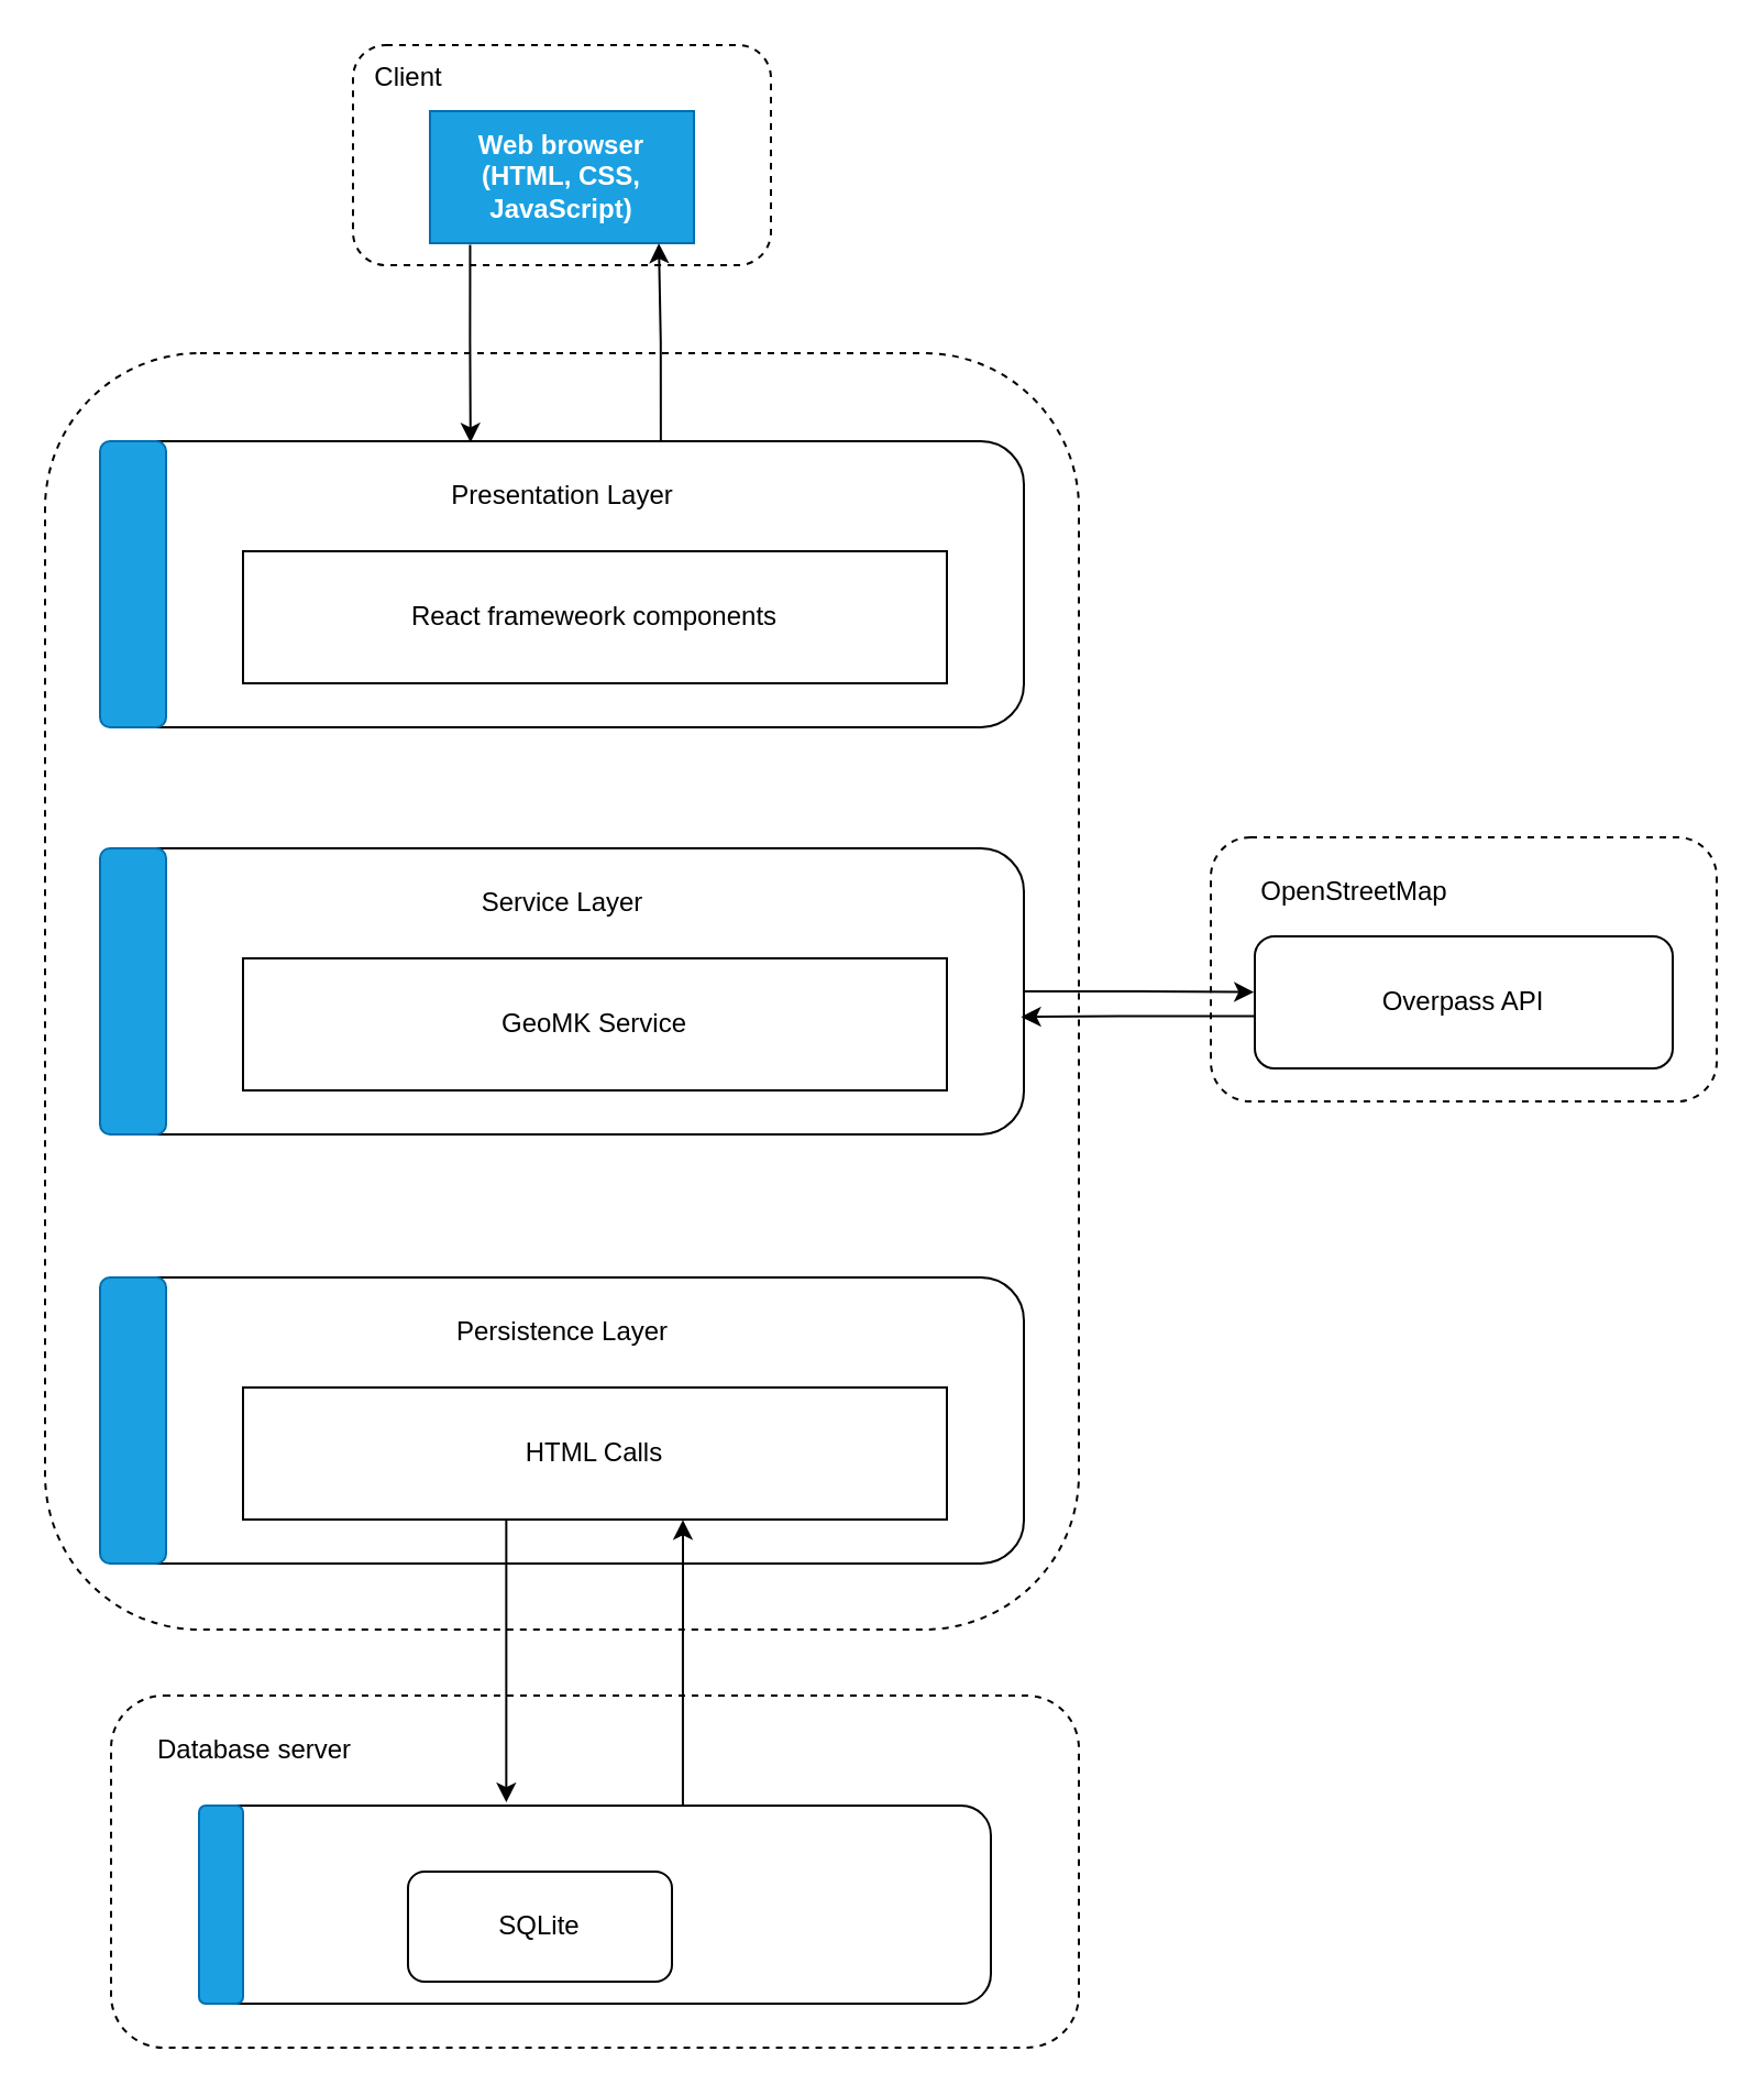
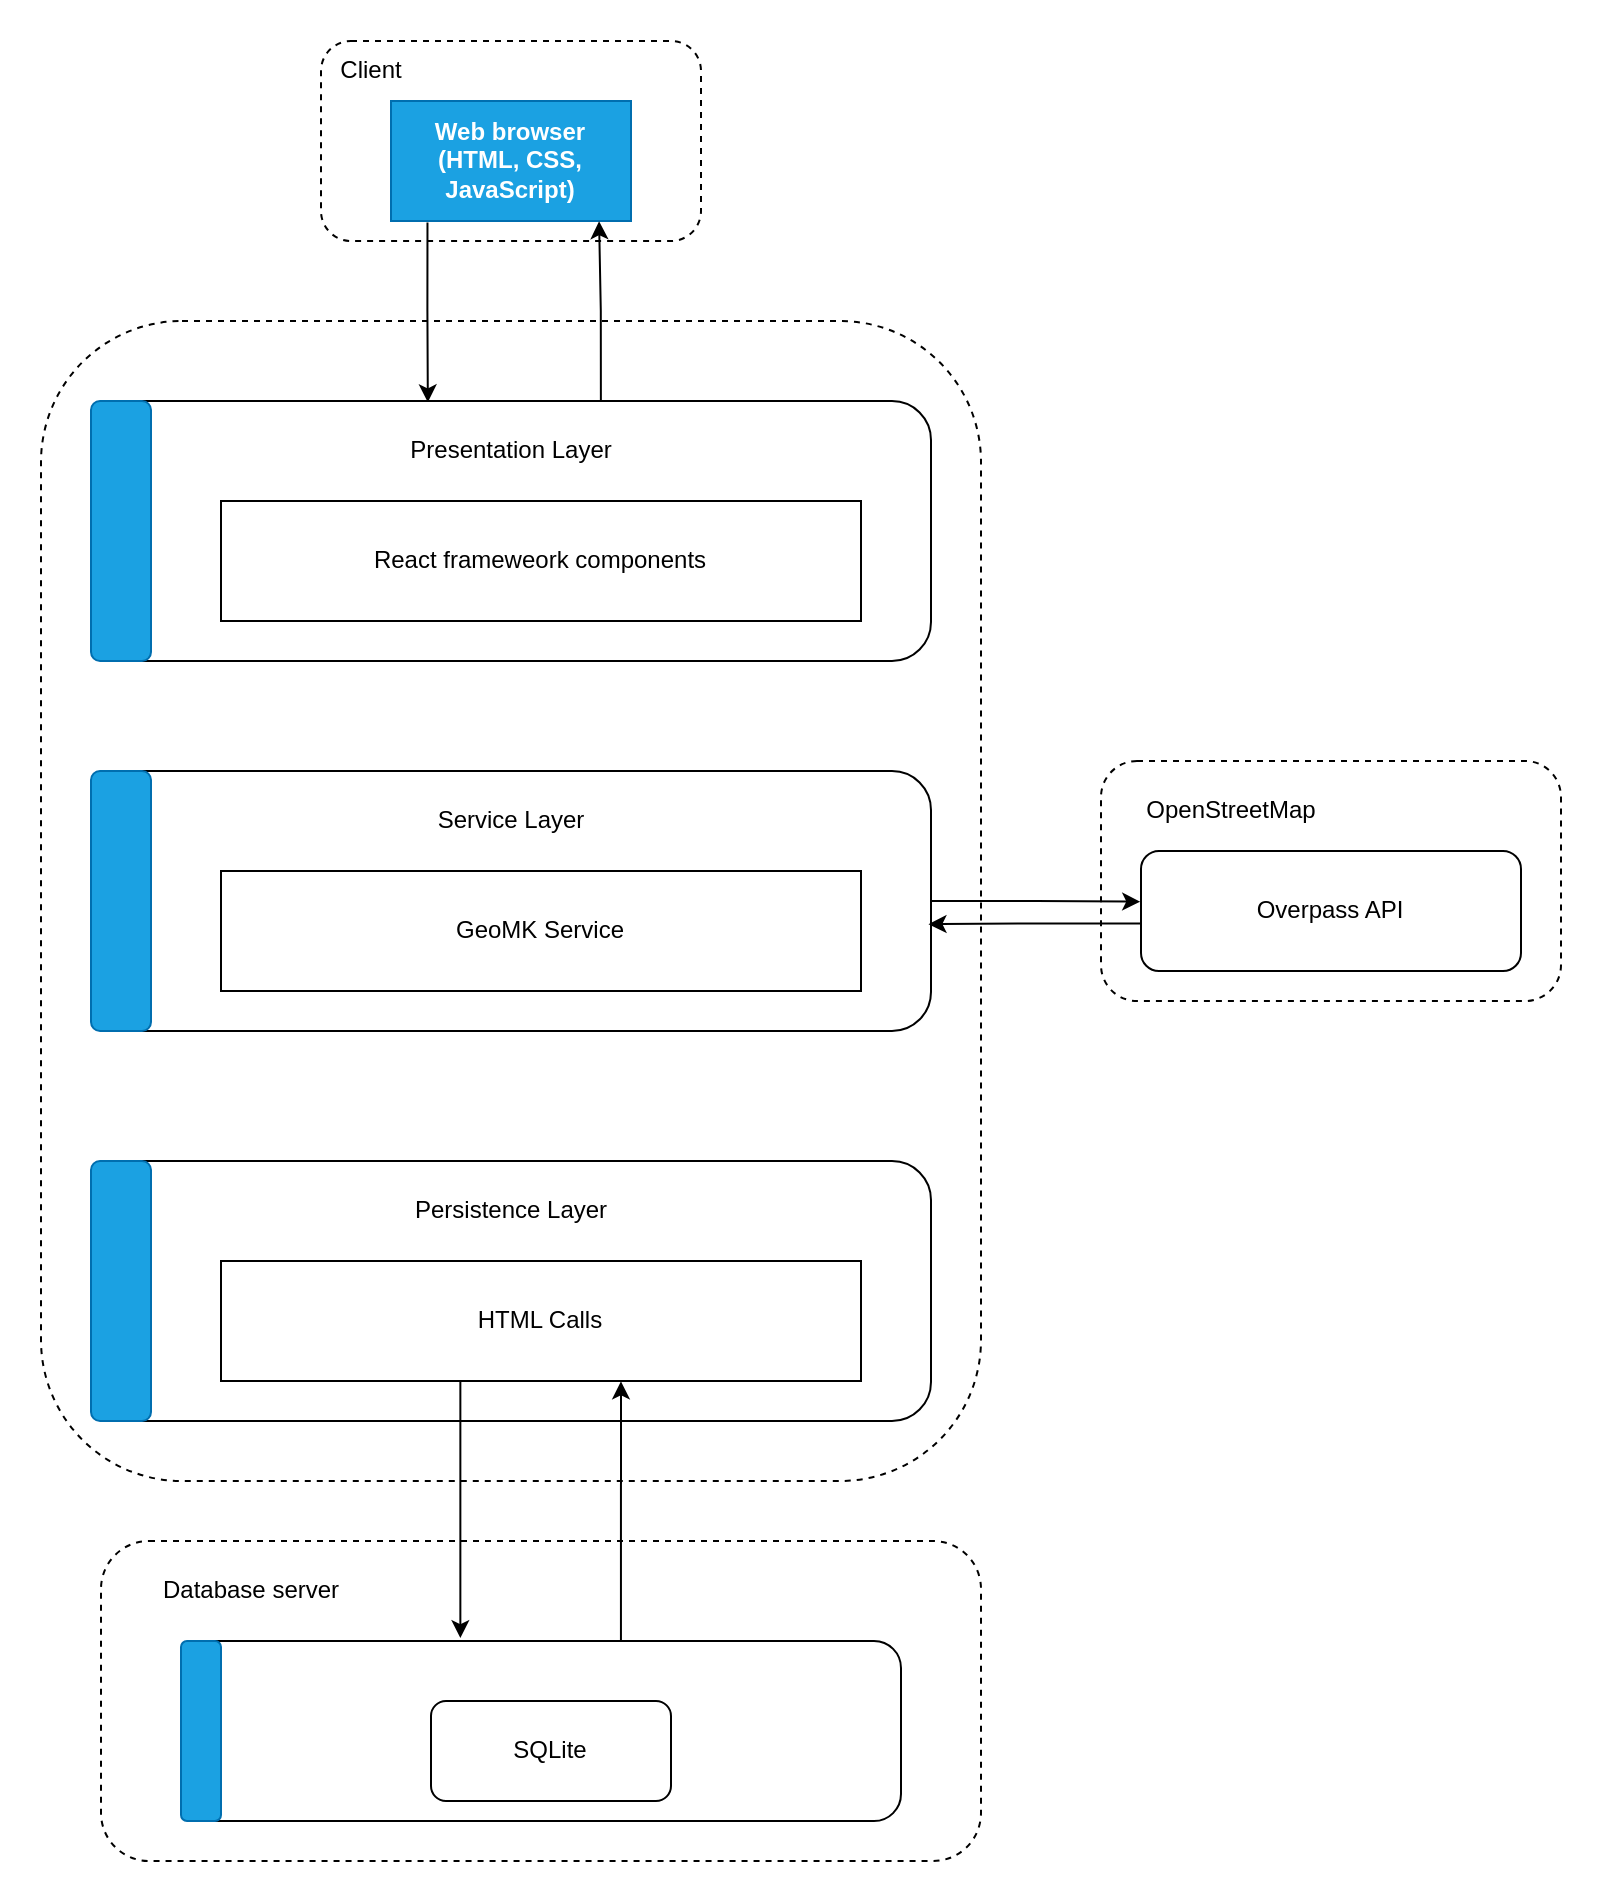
  <mxCell id="0" />
  <mxCell id="1" parent="0" />
  <mxCell id="2" value="" style="rounded=1;whiteSpace=wrap;html=1;dashed=1;" parent="1" vertex="1"><mxGeometry x="550" y="380" width="230" height="120" as="geometry" /></mxCell>
  <mxCell id="3" value="" style="rounded=1;whiteSpace=wrap;html=1;dashed=1;" parent="1" vertex="1"><mxGeometry x="160" y="20" width="190" height="100" as="geometry" /></mxCell>
  <mxCell id="4" value="" style="rounded=1;whiteSpace=wrap;html=1;dashed=1;" parent="1" vertex="1"><mxGeometry x="20" y="160" width="470" height="580" as="geometry" /></mxCell>
  <mxCell id="5" style="edgeStyle=orthogonalEdgeStyle;rounded=0;orthogonalLoop=1;jettySize=auto;html=1;entryX=0.401;entryY=0.005;entryDx=0;entryDy=0;exitX=0.152;exitY=1.012;exitDx=0;exitDy=0;exitPerimeter=0;entryPerimeter=0;" parent="1" source="6" target="9" edge="1"><mxGeometry relative="1" as="geometry" /></mxCell>
  <mxCell id="6" value="&lt;div&gt;Web browser&lt;/div&gt;&lt;div&gt;(HTML, CSS, JavaScript)&lt;br&gt;&lt;/div&gt;" style="rounded=0;whiteSpace=wrap;html=1;fillColor=#1ba1e2;strokeColor=#006EAF;fontColor=#ffffff;fontStyle=1" parent="1" vertex="1"><mxGeometry x="195" y="50" width="120" height="60" as="geometry" /></mxCell>
  <mxCell id="7" value="Client" style="text;html=1;align=center;verticalAlign=middle;resizable=0;points=[];autosize=1;strokeColor=none;fillColor=none;" parent="1" vertex="1"><mxGeometry x="160" y="20" width="50" height="30" as="geometry" /></mxCell>
  <mxCell id="8" style="edgeStyle=orthogonalEdgeStyle;rounded=0;orthogonalLoop=1;jettySize=auto;html=1;exitX=0.607;exitY=0.001;exitDx=0;exitDy=0;exitPerimeter=0;entryX=0.867;entryY=1.002;entryDx=0;entryDy=0;entryPerimeter=0;" parent="1" source="9" target="6" edge="1"><mxGeometry relative="1" as="geometry" /></mxCell>
  <mxCell id="9" value="" style="rounded=1;whiteSpace=wrap;html=1;" parent="1" vertex="1"><mxGeometry x="45" y="200" width="420" height="130" as="geometry" /></mxCell>
  <mxCell id="10" value="" style="rounded=1;whiteSpace=wrap;html=1;fillColor=#1ba1e2;fontColor=#ffffff;strokeColor=#006EAF;" parent="1" vertex="1"><mxGeometry x="45" y="200" width="30" height="130" as="geometry" /></mxCell>
  <mxCell id="11" value="Presentation Layer" style="text;html=1;align=center;verticalAlign=middle;resizable=0;points=[];autosize=1;strokeColor=none;fillColor=none;" parent="1" vertex="1"><mxGeometry x="195" y="210" width="120" height="30" as="geometry" /></mxCell>
  <mxCell id="12" value="React frameweork components" style="rounded=0;whiteSpace=wrap;html=1;" parent="1" vertex="1"><mxGeometry x="110" y="250" width="320" height="60" as="geometry" /></mxCell>
  <mxCell id="13" style="edgeStyle=orthogonalEdgeStyle;rounded=0;orthogonalLoop=1;jettySize=auto;html=1;entryX=-0.002;entryY=0.422;entryDx=0;entryDy=0;entryPerimeter=0;" parent="1" source="14" target="30" edge="1"><mxGeometry relative="1" as="geometry" /></mxCell>
  <mxCell id="14" value="" style="rounded=1;whiteSpace=wrap;html=1;" parent="1" vertex="1"><mxGeometry x="45" y="385" width="420" height="130" as="geometry" /></mxCell>
  <mxCell id="15" value="Service Layer" style="text;html=1;align=center;verticalAlign=middle;resizable=0;points=[];autosize=1;strokeColor=none;fillColor=none;" parent="1" vertex="1"><mxGeometry x="205" y="395" width="100" height="30" as="geometry" /></mxCell>
  <mxCell id="16" value="GeoMK Service" style="rounded=0;whiteSpace=wrap;html=1;" parent="1" vertex="1"><mxGeometry x="110" y="435" width="320" height="60" as="geometry" /></mxCell>
  <mxCell id="17" value="" style="rounded=1;whiteSpace=wrap;html=1;fillColor=#1ba1e2;fontColor=#ffffff;strokeColor=#006EAF;" parent="1" vertex="1"><mxGeometry x="45" y="385" width="30" height="130" as="geometry" /></mxCell>
  <mxCell id="18" value="" style="rounded=1;whiteSpace=wrap;html=1;" parent="1" vertex="1"><mxGeometry x="45" y="580" width="420" height="130" as="geometry" /></mxCell>
  <mxCell id="19" value="Persistence Layer" style="text;html=1;align=center;verticalAlign=middle;resizable=0;points=[];autosize=1;strokeColor=none;fillColor=none;" parent="1" vertex="1"><mxGeometry x="195" y="590" width="120" height="30" as="geometry" /></mxCell>
  <mxCell id="20" value="" style="rounded=1;whiteSpace=wrap;html=1;fillColor=#1ba1e2;fontColor=#ffffff;strokeColor=#006EAF;" parent="1" vertex="1"><mxGeometry x="45" y="580" width="30" height="130" as="geometry" /></mxCell>
  <mxCell id="21" value="" style="rounded=1;whiteSpace=wrap;html=1;dashed=1;" parent="1" vertex="1"><mxGeometry x="50" y="770" width="440" height="160" as="geometry" /></mxCell>
- <mxCell id="22" value="Database server" style="text;html=1;align=center;verticalAlign=middle;resizable=0;points=[];autosize=1;strokeColor=none;fillColor=none;" parent="1" vertex="1"><mxGeometry x="60" y="780" width="110" height="30" as="geometry" /></mxCell>
+ <mxCell id="22" value="Database server" style="text;html=1;align=center;verticalAlign=middle;resizable=0;points=[];autosize=1;strokeColor=none;fillColor=none;" parent="1" vertex="1"><mxGeometry x="70" y="780" width="110" height="30" as="geometry" /></mxCell>
  <mxCell id="23" style="edgeStyle=orthogonalEdgeStyle;rounded=0;orthogonalLoop=1;jettySize=auto;html=1;exitX=0.611;exitY=0;exitDx=0;exitDy=0;exitPerimeter=0;entryX=0.625;entryY=1.003;entryDx=0;entryDy=0;entryPerimeter=0;" parent="1" source="24" target="28" edge="1"><mxGeometry relative="1" as="geometry" /></mxCell>
  <mxCell id="24" value="" style="rounded=1;whiteSpace=wrap;html=1;" parent="1" vertex="1"><mxGeometry x="90" y="820" width="360" height="90" as="geometry" /></mxCell>
  <mxCell id="25" value="" style="rounded=1;whiteSpace=wrap;html=1;fillColor=#1ba1e2;fontColor=#ffffff;strokeColor=#006EAF;" parent="1" vertex="1"><mxGeometry x="90" y="820" width="20" height="90" as="geometry" /></mxCell>
- <mxCell id="26" value="SQLite" style="rounded=1;whiteSpace=wrap;html=1;" parent="1" vertex="1"><mxGeometry x="185" y="850" width="120" height="50" as="geometry" /></mxCell>
+ <mxCell id="26" value="SQLite" style="rounded=1;whiteSpace=wrap;html=1;" parent="1" vertex="1"><mxGeometry x="215" y="850" width="120" height="50" as="geometry" /></mxCell>
  <mxCell id="27" style="edgeStyle=orthogonalEdgeStyle;rounded=0;orthogonalLoop=1;jettySize=auto;html=1;entryX=0.388;entryY=-0.016;entryDx=0;entryDy=0;entryPerimeter=0;exitX=0.374;exitY=0.997;exitDx=0;exitDy=0;exitPerimeter=0;" parent="1" source="28" target="24" edge="1"><mxGeometry relative="1" as="geometry" /></mxCell>
  <mxCell id="28" value="HTML Calls" style="rounded=0;whiteSpace=wrap;html=1;" parent="1" vertex="1"><mxGeometry x="110" y="630" width="320" height="60" as="geometry" /></mxCell>
  <mxCell id="29" value="OpenStreetMap" style="text;html=1;align=center;verticalAlign=middle;resizable=0;points=[];autosize=1;strokeColor=none;fillColor=none;" parent="1" vertex="1"><mxGeometry x="560" y="390" width="110" height="30" as="geometry" /></mxCell>
  <mxCell id="30" value="Overpass API" style="rounded=1;whiteSpace=wrap;html=1;" parent="1" vertex="1"><mxGeometry x="570" y="425" width="190" height="60" as="geometry" /></mxCell>
  <mxCell id="31" style="edgeStyle=orthogonalEdgeStyle;rounded=0;orthogonalLoop=1;jettySize=auto;html=1;entryX=0.997;entryY=0.589;entryDx=0;entryDy=0;entryPerimeter=0;exitX=0.001;exitY=0.604;exitDx=0;exitDy=0;exitPerimeter=0;" parent="1" source="30" target="14" edge="1"><mxGeometry relative="1" as="geometry" /></mxCell>
